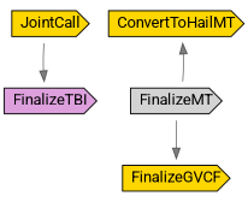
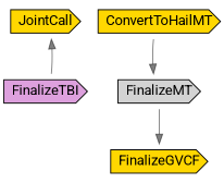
  digraph {
    compound=true
    rankdir=TB
    node [fillcolor=gold fontname=Roboto shape=cds style=filled]
    edge [color="#00000080"]
    n1 [label=JointCall]
    n2 [fillcolor=plum label=FinalizeTBI]
    n3 [label=ConvertToHailMT]
    n4 [fillcolor=lightgrey label=FinalizeMT]
    n5 [label=FinalizeGVCF]
-   n1 -> n2
-   n4 -> n3
+   n2 -> n1
+   n3 -> n4
    n4 -> n5
  }
